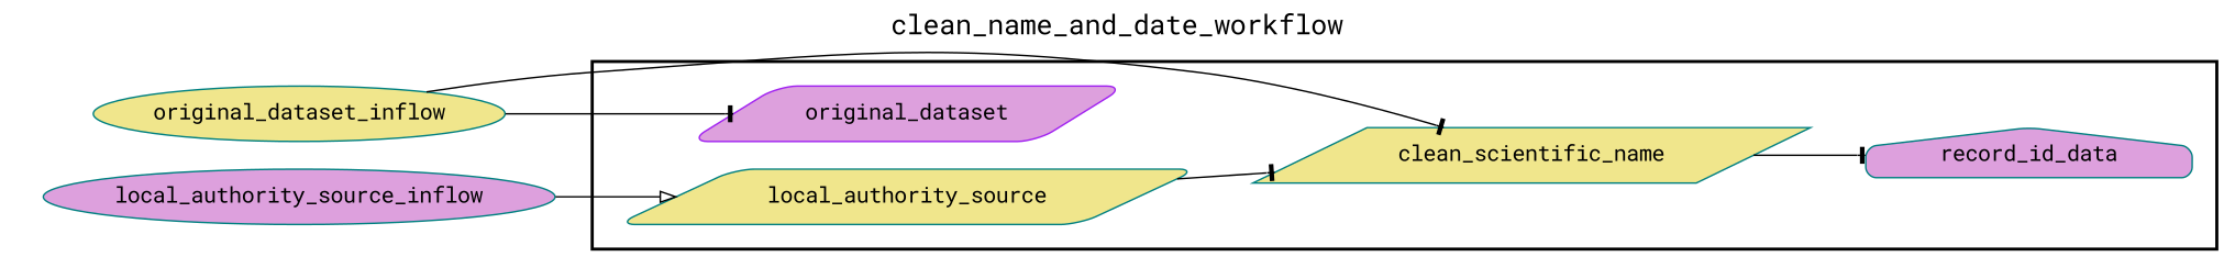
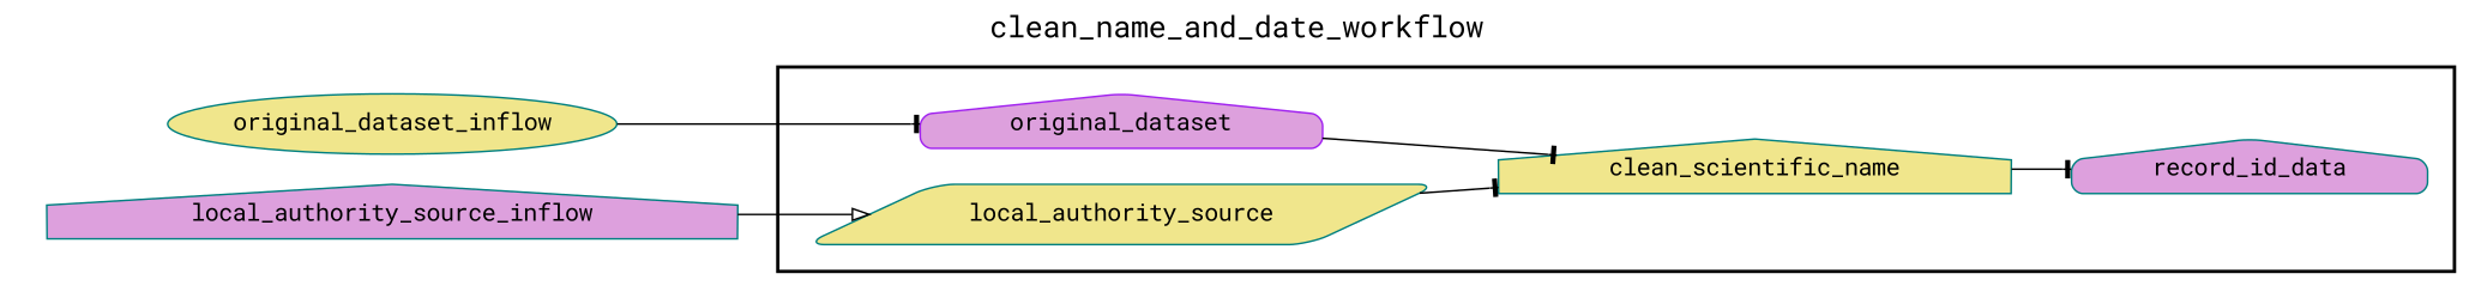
  digraph {
    fontname="Roboto Mono"
    fontsize=18
    label=clean_name_and_date_workflow
    labelloc=t
    rankdir=LR
    node [color=teal fillcolor=khaki fontname="Roboto Mono" peripheries=1 shape=parallelogram style=filled]
    edge [arrowhead=tee fontname="Roboto Mono"]
-   clean_scientific_name
-   original_dataset [color=purple fillcolor=plum style="rounded,filled"]
+   clean_scientific_name [shape=house]
+   original_dataset [color=purple fillcolor=plum shape=house style="rounded,filled"]
    record_id_data [fillcolor=plum shape=house style="rounded,filled"]
    local_authority_source [style="rounded,filled"]
    original_dataset_inflow [shape=ellipse width=0.2]
-   local_authority_source_inflow [fillcolor=plum shape=ellipse width=0.2]
+   local_authority_source_inflow [fillcolor=plum shape=house width=0.2]
    subgraph cluster_1 {
      color=black
      label=""
      penwidth=2
      subgraph cluster_2 {
        color=white
        label=""
        penwidth=2
        clean_scientific_name
        original_dataset
        record_id_data
        local_authority_source
      }
    }
    subgraph cluster_3 {
      color=white
      label=""
      penwidth=2
      subgraph cluster_4 {
        color=white
        label=""
        penwidth=2
        original_dataset_inflow
        local_authority_source_inflow
      }
    }
    subgraph cluster_5 {
      color=white
      label=""
      penwidth=2
      subgraph cluster_6 {
        color=white
        label=""
        penwidth=2
      }
    }
    clean_scientific_name -> record_id_data
-   original_dataset_inflow -> clean_scientific_name
+   original_dataset -> clean_scientific_name
    local_authority_source -> clean_scientific_name
    original_dataset_inflow -> original_dataset
    local_authority_source_inflow -> local_authority_source [arrowhead=onormal]
  }
